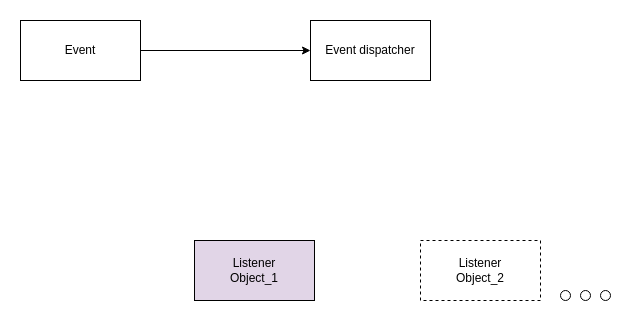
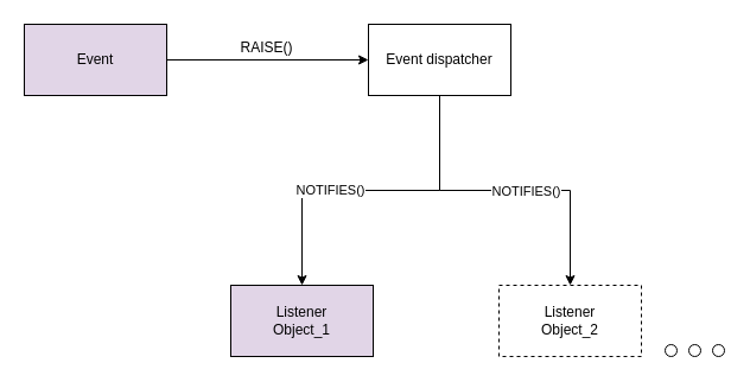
  <mxCell id="0" />
  <mxCell id="1" parent="0" />
  <mxCell id="2" style="edgeStyle=orthogonalEdgeStyle;rounded=0;orthogonalLoop=1;jettySize=auto;html=1;exitX=1;exitY=0.5;exitDx=0;exitDy=0;" edge="1" parent="1" source="3" target="8"><mxGeometry relative="1" as="geometry" /></mxCell>
- <mxCell id="3" value="Event" style="rounded=0;whiteSpace=wrap;html=1;" vertex="1" parent="1"><mxGeometry x="20" y="20" width="120" height="60" as="geometry" /></mxCell>
+ <mxCell id="3" value="Event" style="rounded=0;whiteSpace=wrap;html=1;fillColor=#e1d5e7;" vertex="1" parent="1"><mxGeometry x="20" y="20" width="120" height="60" as="geometry" /></mxCell>
+ <mxCell id="4" style="edgeStyle=orthogonalEdgeStyle;rounded=0;orthogonalLoop=1;jettySize=auto;html=1;exitX=0.5;exitY=1;exitDx=0;exitDy=0;entryX=0.5;entryY=0;entryDx=0;entryDy=0;" edge="1" parent="1" source="8" target="10"><mxGeometry relative="1" as="geometry" /></mxCell>
+ <mxCell id="5" value="NOTIFIES()" style="edgeLabel;html=1;align=center;verticalAlign=middle;resizable=0;points=[];" vertex="1" connectable="0" parent="4"><mxGeometry x="0.257" y="-1" relative="1" as="geometry"><mxPoint as="offset" /></mxGeometry></mxCell>
+ <mxCell id="6" style="edgeStyle=orthogonalEdgeStyle;rounded=0;orthogonalLoop=1;jettySize=auto;html=1;exitX=0.5;exitY=1;exitDx=0;exitDy=0;" edge="1" parent="1" source="8" target="11"><mxGeometry relative="1" as="geometry" /></mxCell>
+ <mxCell id="7" value="NOTIFIES()" style="edgeLabel;html=1;align=center;verticalAlign=middle;resizable=0;points=[];" vertex="1" connectable="0" parent="6"><mxGeometry x="0.124" y="-3" relative="1" as="geometry"><mxPoint y="-3" as="offset" /></mxGeometry></mxCell>
  <mxCell id="8" value="Event dispatcher" style="rounded=0;whiteSpace=wrap;html=1;" vertex="1" parent="1"><mxGeometry x="310" y="20" width="120" height="60" as="geometry" /></mxCell>
+ <mxCell id="9" value="RAISE()" style="text;html=1;align=center;verticalAlign=middle;resizable=0;points=[];autosize=1;strokeColor=none;" vertex="1" parent="1"><mxGeometry x="193.5" y="30" width="60" height="20" as="geometry" /></mxCell>
  <mxCell id="10" value="Listener&lt;br&gt;Object_1" style="rounded=0;whiteSpace=wrap;html=1;fillColor=#e1d5e7;" vertex="1" parent="1"><mxGeometry x="194" y="240" width="120" height="60" as="geometry" /></mxCell>
  <mxCell id="11" value="Listener&lt;br&gt;Object_2" style="rounded=0;whiteSpace=wrap;html=1;dashed=1;" vertex="1" parent="1"><mxGeometry x="420" y="240" width="120" height="60" as="geometry" /></mxCell>
  <mxCell id="12" value="" style="ellipse;whiteSpace=wrap;html=1;aspect=fixed;" vertex="1" parent="1"><mxGeometry x="560" y="290" width="10" height="10" as="geometry" /></mxCell>
  <mxCell id="13" value="" style="ellipse;whiteSpace=wrap;html=1;aspect=fixed;" vertex="1" parent="1"><mxGeometry x="580" y="290" width="10" height="10" as="geometry" /></mxCell>
  <mxCell id="14" value="" style="ellipse;whiteSpace=wrap;html=1;aspect=fixed;" vertex="1" parent="1"><mxGeometry x="600" y="290" width="10" height="10" as="geometry" /></mxCell>
